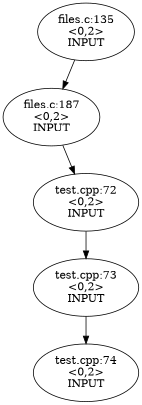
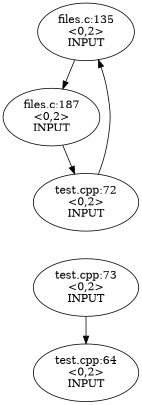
  digraph {
    n1 [label="files.c:135\n<0,2>\nINPUT"]
    n2 [label="files.c:187\n<0,2>\nINPUT"]
    n3 [label="test.cpp:72\n<0,2>\nINPUT"]
    n4 [label="test.cpp:73\n<0,2>\nINPUT"]
-   n5 [label="test.cpp:74\n<0,2>\nINPUT"]
+   n5 [label="test.cpp:64\n<0,2>\nINPUT"]
    n1 -> n2
    n2 -> n3
-   n3 -> n4
+   n3 -> n1
    n4 -> n5
  }
